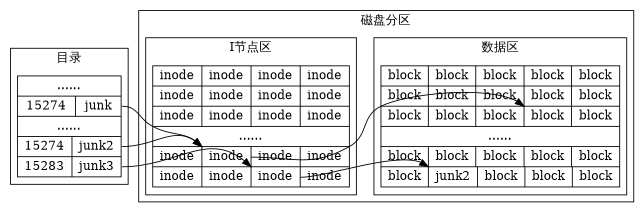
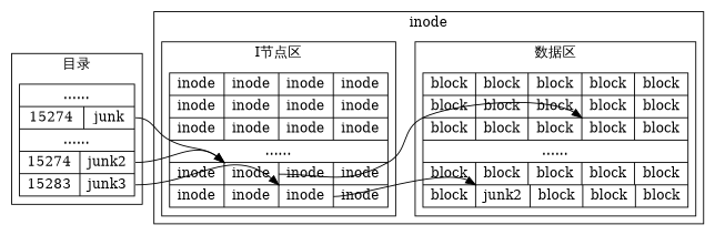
  digraph {
    rankdir=LR
    node [shape=record]
    edge [headport="i:nw"]
    n1 [label="{inode|inode|inode|inode}|{inode|inode|inode|inode}|{inode|inode|inode|inode}|......|{inode|<i>inode|inode|inode}|{inode|inode|<i2>inode|inode}"]
    n2 [label="{block|block|block|block|block}|{block|block|block|block|block}|{block|block|block|<b>block|block}|......|{block|block|block|block|block}|{block|<b2>junk2|block|block|block}"]
    n3 [label="......|{15274|<dir2>junk}|......|{15274|<dir4>junk2}|{15283|<dir5>junk3}"]
    subgraph cluster_1 {
-     label="磁盘分区"
+     label=inode
      subgraph cluster_2 {
        label="I节点区"
        n1
      }
      subgraph cluster_3 {
        label="数据区"
        n2
      }
    }
    subgraph cluster_4 {
      label="目录"
      n3
    }
    n1 -> n2 [headport="b:nw" tailport="i:e"]
    n1 -> n2 [headport="b2:nw" tailport="i2:e"]
    n3 -> n1 [tailport="dir2:e"]
    n3 -> n1 [tailport="dir4:e"]
    n3 -> n1 [headport="i2:nw" tailport="dir5:e"]
  }
